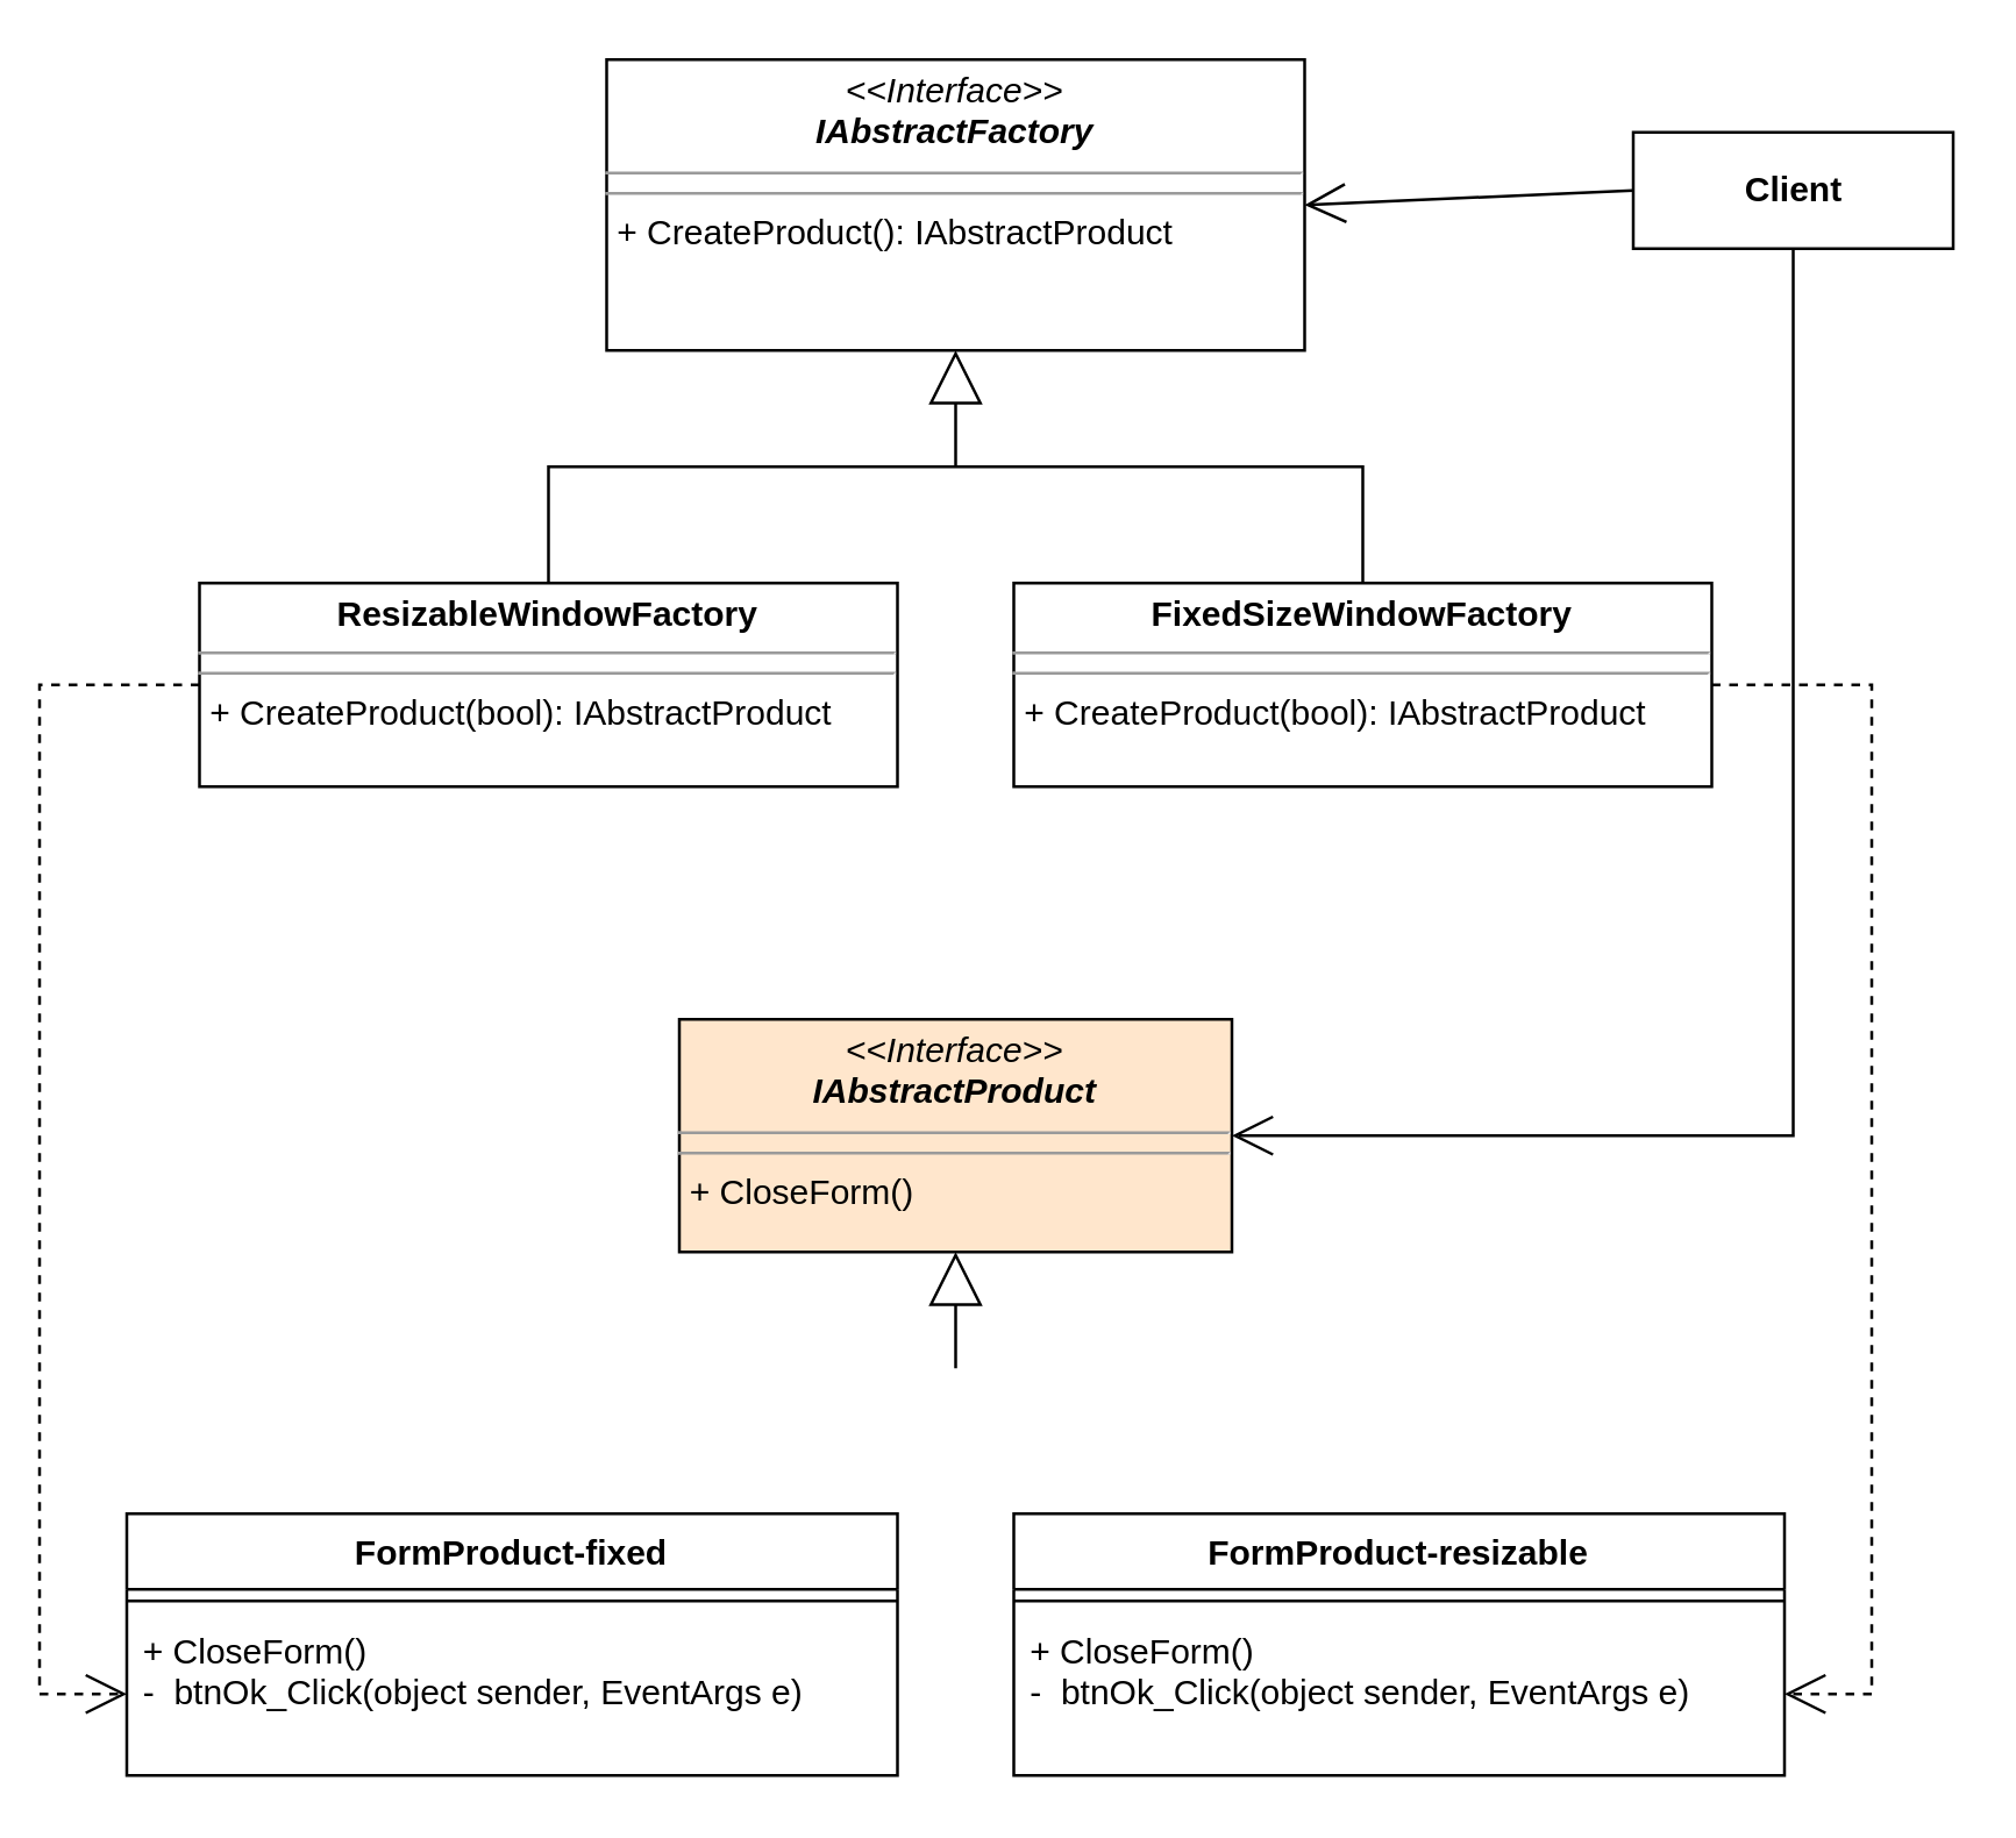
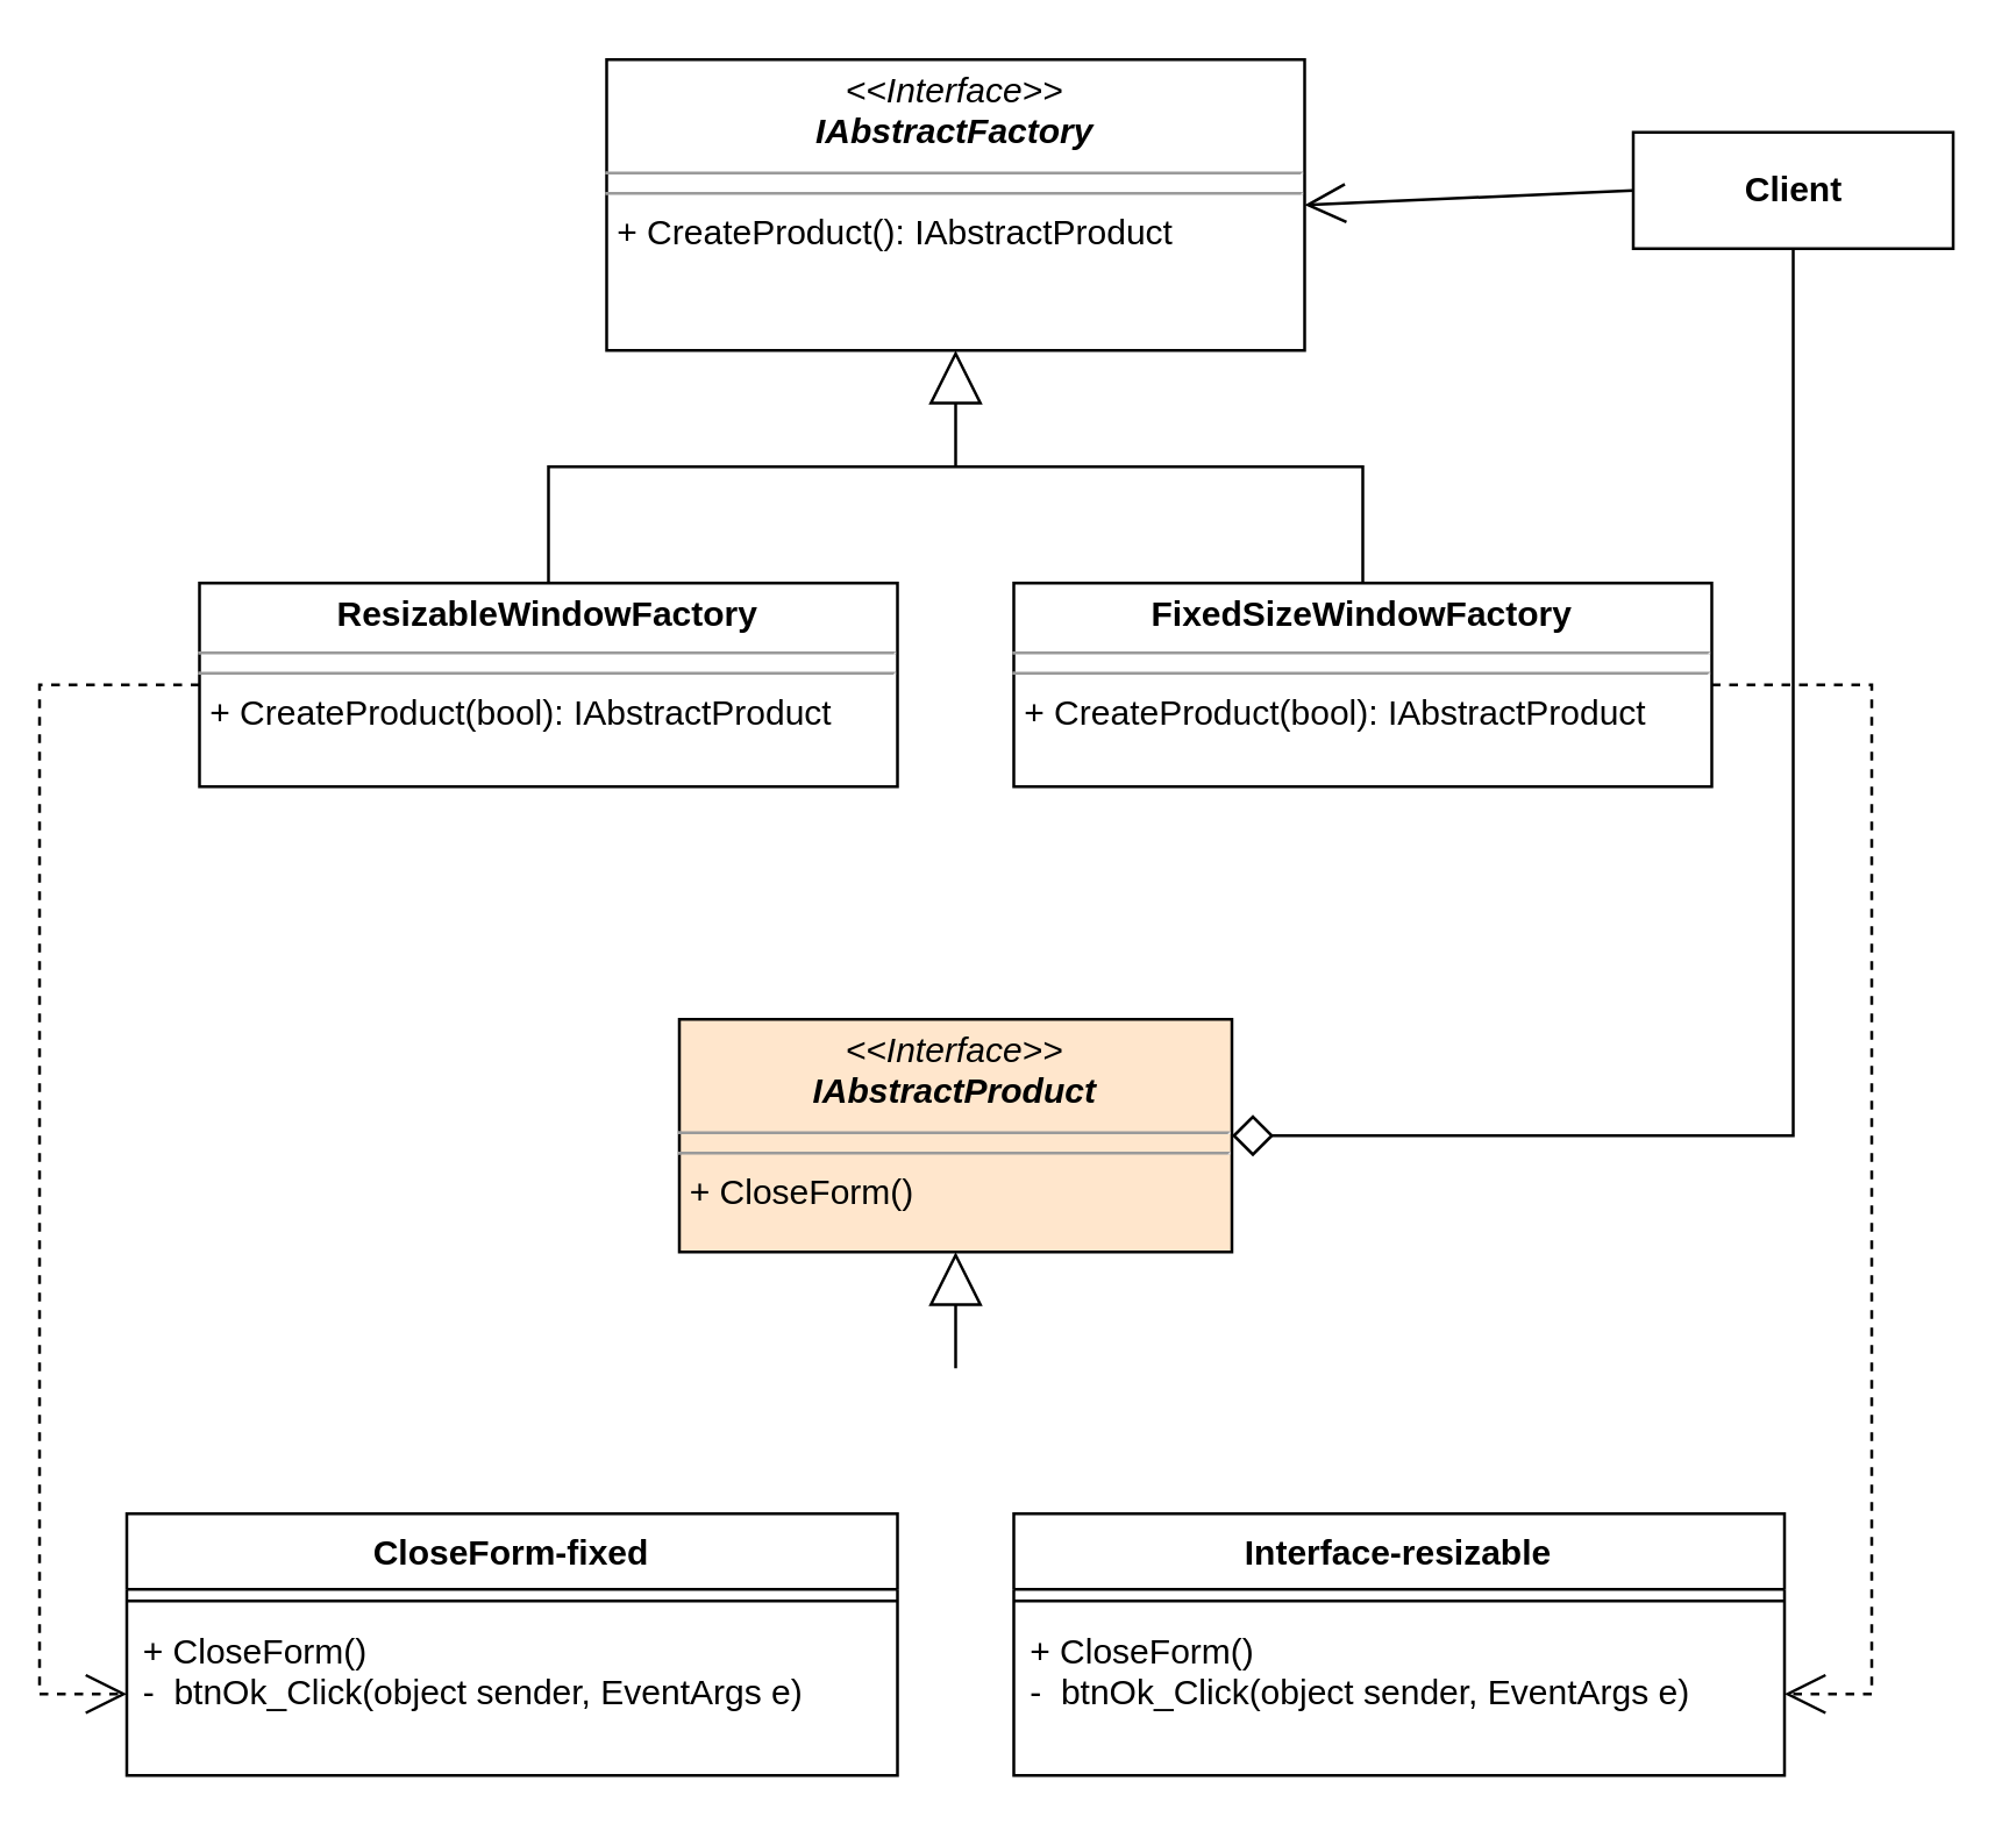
  <mxCell id="0" />
  <mxCell id="1" parent="0" />
  <mxCell id="2" value="&lt;p style=&quot;margin: 0px ; margin-top: 4px ; text-align: center&quot;&gt;&lt;i&gt;&amp;lt;&amp;lt;Interface&amp;gt;&amp;gt;&lt;/i&gt;&lt;br&gt;&lt;i&gt;&lt;b&gt;IAbstractFactory&lt;/b&gt;&lt;/i&gt;&lt;/p&gt;&lt;hr size=&quot;1&quot;&gt;&lt;hr size=&quot;1&quot;&gt;&lt;p style=&quot;margin: 0px ; margin-left: 4px&quot;&gt;+ CreateProduct(): IAbstractProduct&lt;br&gt;&lt;/p&gt;" style="verticalAlign=top;align=left;overflow=fill;fontSize=12;fontFamily=Helvetica;html=1;strokeColor=#000000;" vertex="1" parent="1"><mxGeometry x="185" y="20" width="240" height="100" as="geometry" /></mxCell>
  <mxCell id="3" style="edgeStyle=orthogonalEdgeStyle;rounded=0;comic=0;jumpSize=0;orthogonalLoop=1;jettySize=auto;html=1;exitX=1;exitY=0.5;exitDx=0;exitDy=0;entryX=1;entryY=0.5;entryDx=0;entryDy=0;shadow=0;dashed=1;startSize=0;endArrow=open;endFill=0;endSize=12;targetPerimeterSpacing=0;strokeWidth=1;" edge="1" parent="1" source="4" target="16"><mxGeometry relative="1" as="geometry" /></mxCell>
  <mxCell id="4" value="&lt;p style=&quot;margin: 0px ; margin-top: 4px ; text-align: center&quot;&gt;&lt;b&gt;FixedSizeWindowFactory&lt;/b&gt;&lt;/p&gt;&lt;hr size=&quot;1&quot;&gt;&lt;hr size=&quot;1&quot;&gt;&lt;p style=&quot;margin: 0px ; margin-left: 4px&quot;&gt;+ CreateProduct(bool): IAbstractProduct&lt;br&gt;&lt;/p&gt;" style="verticalAlign=top;align=left;overflow=fill;fontSize=12;fontFamily=Helvetica;html=1;strokeColor=#000000;" vertex="1" parent="1"><mxGeometry x="325" y="200" width="240" height="70" as="geometry" /></mxCell>
  <mxCell id="5" style="edgeStyle=orthogonalEdgeStyle;rounded=0;comic=0;jumpSize=0;orthogonalLoop=1;jettySize=auto;html=1;exitX=0;exitY=0.5;exitDx=0;exitDy=0;entryX=0;entryY=0.5;entryDx=0;entryDy=0;shadow=0;startSize=0;endArrow=open;endFill=0;endSize=12;targetPerimeterSpacing=0;strokeWidth=1;dashed=1;" edge="1" parent="1" source="6" target="19"><mxGeometry relative="1" as="geometry" /></mxCell>
  <mxCell id="6" value="&lt;p style=&quot;margin: 0px ; margin-top: 4px ; text-align: center&quot;&gt;&lt;b&gt;ResizableWindowFactory&lt;/b&gt;&lt;/p&gt;&lt;hr size=&quot;1&quot;&gt;&lt;hr size=&quot;1&quot;&gt;&lt;p style=&quot;margin: 0px ; margin-left: 4px&quot;&gt;+ CreateProduct(bool): IAbstractProduct&lt;br&gt;&lt;/p&gt;" style="verticalAlign=top;align=left;overflow=fill;fontSize=12;fontFamily=Helvetica;html=1;strokeColor=#000000;" vertex="1" parent="1"><mxGeometry x="45" y="200" width="240" height="70" as="geometry" /></mxCell>
  <mxCell id="7" value="&lt;p style=&quot;margin: 0px ; margin-top: 4px ; text-align: center&quot;&gt;&lt;i&gt;&amp;lt;&amp;lt;Interface&amp;gt;&amp;gt;&lt;/i&gt;&lt;br&gt;&lt;b&gt;&lt;i&gt;IAbstractProduct&lt;/i&gt;&lt;/b&gt;&lt;/p&gt;&lt;hr size=&quot;1&quot;&gt;&lt;hr size=&quot;1&quot;&gt;&lt;p style=&quot;margin: 0px ; margin-left: 4px&quot;&gt;+ CloseForm()&lt;br&gt;&lt;/p&gt;" style="verticalAlign=top;align=left;overflow=fill;fontSize=12;fontFamily=Helvetica;html=1;strokeColor=#000000;fillColor=#ffe6cc;" vertex="1" parent="1"><mxGeometry x="210" y="350" width="190" height="80" as="geometry" /></mxCell>
  <mxCell id="8" value="" style="endArrow=none;html=1;shadow=0;strokeWidth=1;entryX=0.5;entryY=0;entryDx=0;entryDy=0;exitX=0.5;exitY=0;exitDx=0;exitDy=0;jumpSize=0;rounded=0;" edge="1" parent="1" source="4" target="6"><mxGeometry width="50" height="50" relative="1" as="geometry"><mxPoint x="445" y="160" as="sourcePoint" /><mxPoint x="325" y="350" as="targetPoint" /><Array as="points"><mxPoint x="445" y="160" /><mxPoint x="165" y="160" /></Array></mxGeometry></mxCell>
  <mxCell id="9" value="" style="endArrow=block;html=1;shadow=0;strokeWidth=1;entryX=0.5;entryY=1;entryDx=0;entryDy=0;endFill=0;endSize=16;" edge="1" parent="1" target="2"><mxGeometry width="50" height="50" relative="1" as="geometry"><mxPoint x="305" y="160" as="sourcePoint" /><mxPoint x="325" y="350" as="targetPoint" /></mxGeometry></mxCell>
  <mxCell id="10" value="&lt;b&gt;Client&lt;/b&gt;" style="html=1;strokeColor=#000000;" vertex="1" parent="1"><mxGeometry x="538" y="45" width="110" height="40" as="geometry" /></mxCell>
  <mxCell id="11" value="" style="endArrow=open;html=1;shadow=0;strokeWidth=1;exitX=0;exitY=0.5;exitDx=0;exitDy=0;entryX=1;entryY=0.5;entryDx=0;entryDy=0;endFill=0;endSize=12;" edge="1" parent="1" source="10" target="2"><mxGeometry width="50" height="50" relative="1" as="geometry"><mxPoint x="275" y="400" as="sourcePoint" /><mxPoint x="505" y="90" as="targetPoint" /></mxGeometry></mxCell>
- <mxCell id="12" value="" style="endArrow=open;html=1;shadow=0;strokeWidth=1;exitX=0.5;exitY=1;exitDx=0;exitDy=0;entryX=1;entryY=0.5;entryDx=0;entryDy=0;endFill=0;endSize=12;rounded=0;" edge="1" parent="1" source="10" target="7"><mxGeometry width="50" height="50" relative="1" as="geometry"><mxPoint x="695" y="210" as="sourcePoint" /><mxPoint x="545" y="210" as="targetPoint" /><Array as="points"><mxPoint x="593" y="390" /><mxPoint x="573" y="390" /></Array></mxGeometry></mxCell>
+ <mxCell id="12" value="" style="endArrow=diamond;html=1;shadow=0;strokeWidth=1;exitX=0.5;exitY=1;exitDx=0;exitDy=0;entryX=1;entryY=0.5;entryDx=0;entryDy=0;endFill=0;endSize=12;rounded=0;" edge="1" parent="1" source="10" target="7"><mxGeometry width="50" height="50" relative="1" as="geometry"><mxPoint x="695" y="210" as="sourcePoint" /><mxPoint x="545" y="210" as="targetPoint" /><Array as="points"><mxPoint x="593" y="390" /><mxPoint x="573" y="390" /></Array></mxGeometry></mxCell>
  <mxCell id="13" value="" style="endArrow=block;html=1;shadow=0;strokeWidth=1;entryX=0.5;entryY=1;entryDx=0;entryDy=0;endFill=0;endSize=16;" edge="1" parent="1"><mxGeometry width="50" height="50" relative="1" as="geometry"><mxPoint x="305" y="470" as="sourcePoint" /><mxPoint x="305" y="430" as="targetPoint" /></mxGeometry></mxCell>
- <mxCell id="14" value="FormProduct-resizable" style="swimlane;fontStyle=1;align=center;verticalAlign=top;childLayout=stackLayout;horizontal=1;startSize=26;horizontalStack=0;resizeParent=1;resizeParentMax=0;resizeLast=0;collapsible=1;marginBottom=0;strokeColor=#000000;" vertex="1" parent="1"><mxGeometry x="325" y="520" width="265" height="90" as="geometry" /></mxCell>
+ <mxCell id="14" value="Interface-resizable" style="swimlane;fontStyle=1;align=center;verticalAlign=top;childLayout=stackLayout;horizontal=1;startSize=26;horizontalStack=0;resizeParent=1;resizeParentMax=0;resizeLast=0;collapsible=1;marginBottom=0;strokeColor=#000000;" vertex="1" parent="1"><mxGeometry x="325" y="520" width="265" height="90" as="geometry" /></mxCell>
  <mxCell id="15" value="" style="line;strokeWidth=1;fillColor=none;align=left;verticalAlign=middle;spacingTop=-1;spacingLeft=3;spacingRight=3;rotatable=0;labelPosition=right;points=[];portConstraint=eastwest;" vertex="1" parent="14"><mxGeometry y="26" width="265" height="8" as="geometry" /></mxCell>
  <mxCell id="16" value="+ CloseForm()&#10;-  btnOk_Click(object sender, EventArgs e)&#10;" style="text;strokeColor=none;fillColor=none;align=left;verticalAlign=top;spacingLeft=4;spacingRight=4;overflow=hidden;rotatable=0;points=[[0,0.5],[1,0.5]];portConstraint=eastwest;" vertex="1" parent="14"><mxGeometry y="34" width="265" height="56" as="geometry" /></mxCell>
- <mxCell id="17" value="FormProduct-fixed" style="swimlane;fontStyle=1;align=center;verticalAlign=top;childLayout=stackLayout;horizontal=1;startSize=26;horizontalStack=0;resizeParent=1;resizeParentMax=0;resizeLast=0;collapsible=1;marginBottom=0;strokeColor=#000000;" vertex="1" parent="1"><mxGeometry x="20" y="520" width="265" height="90" as="geometry" /></mxCell>
+ <mxCell id="17" value="CloseForm-fixed" style="swimlane;fontStyle=1;align=center;verticalAlign=top;childLayout=stackLayout;horizontal=1;startSize=26;horizontalStack=0;resizeParent=1;resizeParentMax=0;resizeLast=0;collapsible=1;marginBottom=0;strokeColor=#000000;" vertex="1" parent="1"><mxGeometry x="20" y="520" width="265" height="90" as="geometry" /></mxCell>
  <mxCell id="18" value="" style="line;strokeWidth=1;fillColor=none;align=left;verticalAlign=middle;spacingTop=-1;spacingLeft=3;spacingRight=3;rotatable=0;labelPosition=right;points=[];portConstraint=eastwest;" vertex="1" parent="17"><mxGeometry y="26" width="265" height="8" as="geometry" /></mxCell>
  <mxCell id="19" value="+ CloseForm()&#10;-  btnOk_Click(object sender, EventArgs e)&#10;" style="text;strokeColor=none;fillColor=none;align=left;verticalAlign=top;spacingLeft=4;spacingRight=4;overflow=hidden;rotatable=0;points=[[0,0.5],[1,0.5]];portConstraint=eastwest;" vertex="1" parent="17"><mxGeometry y="34" width="265" height="56" as="geometry" /></mxCell>
